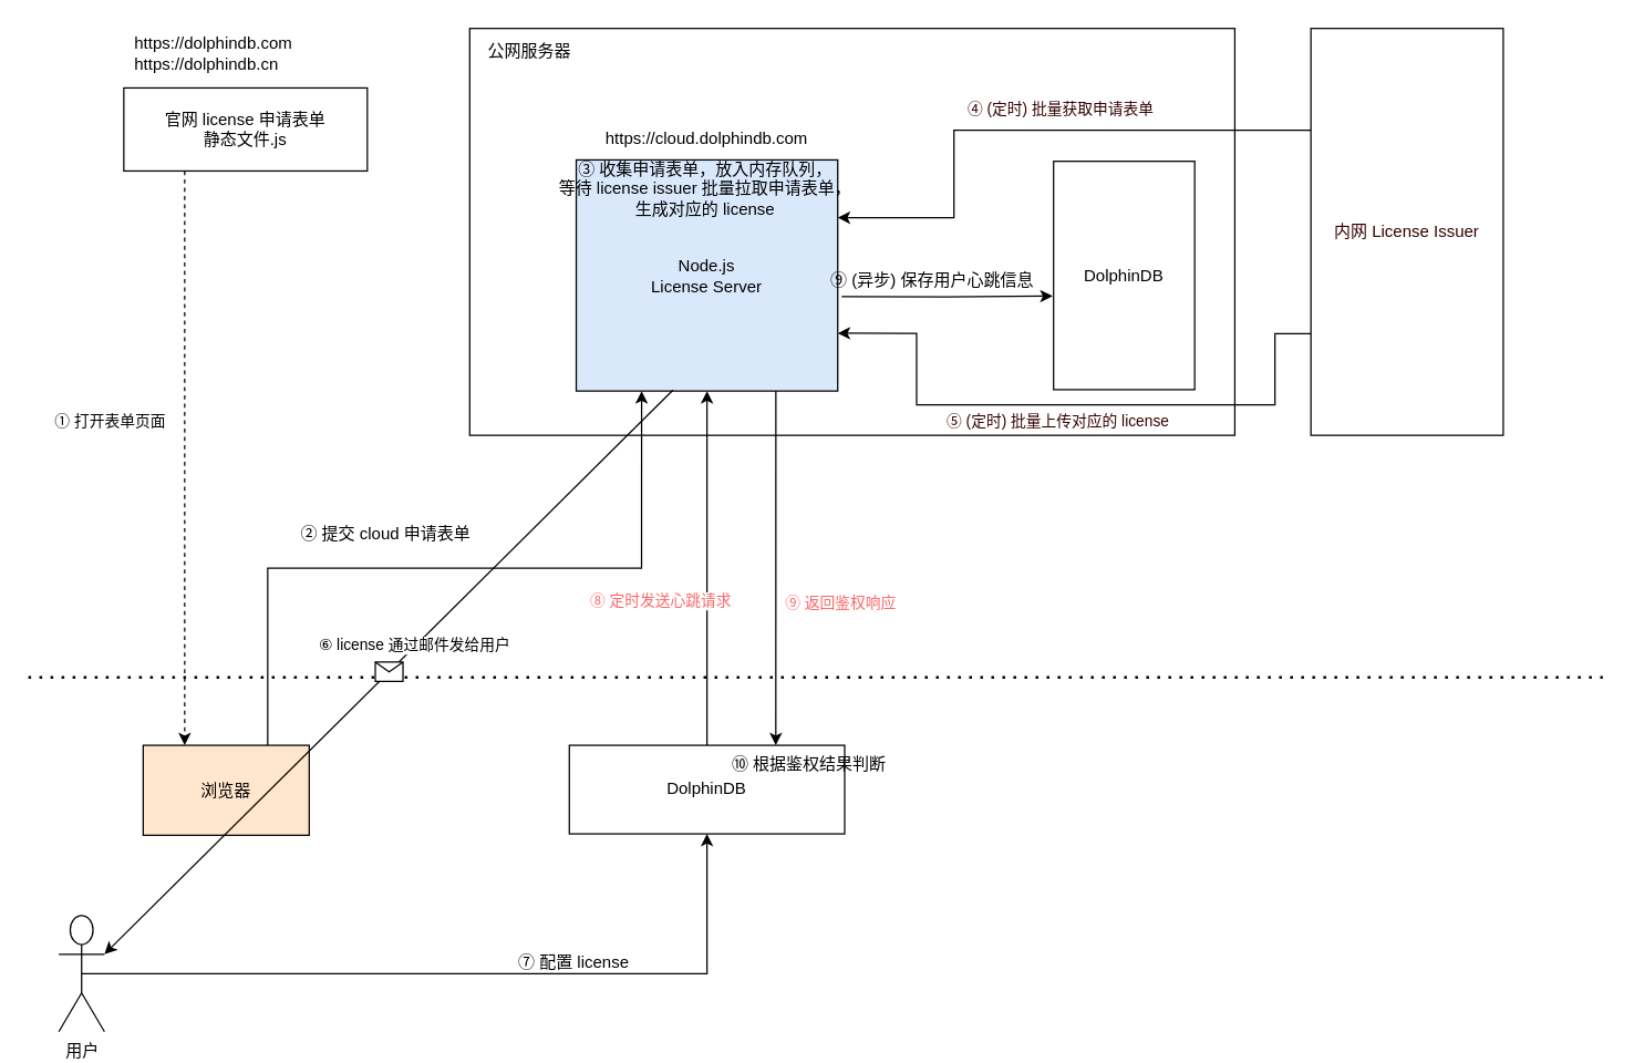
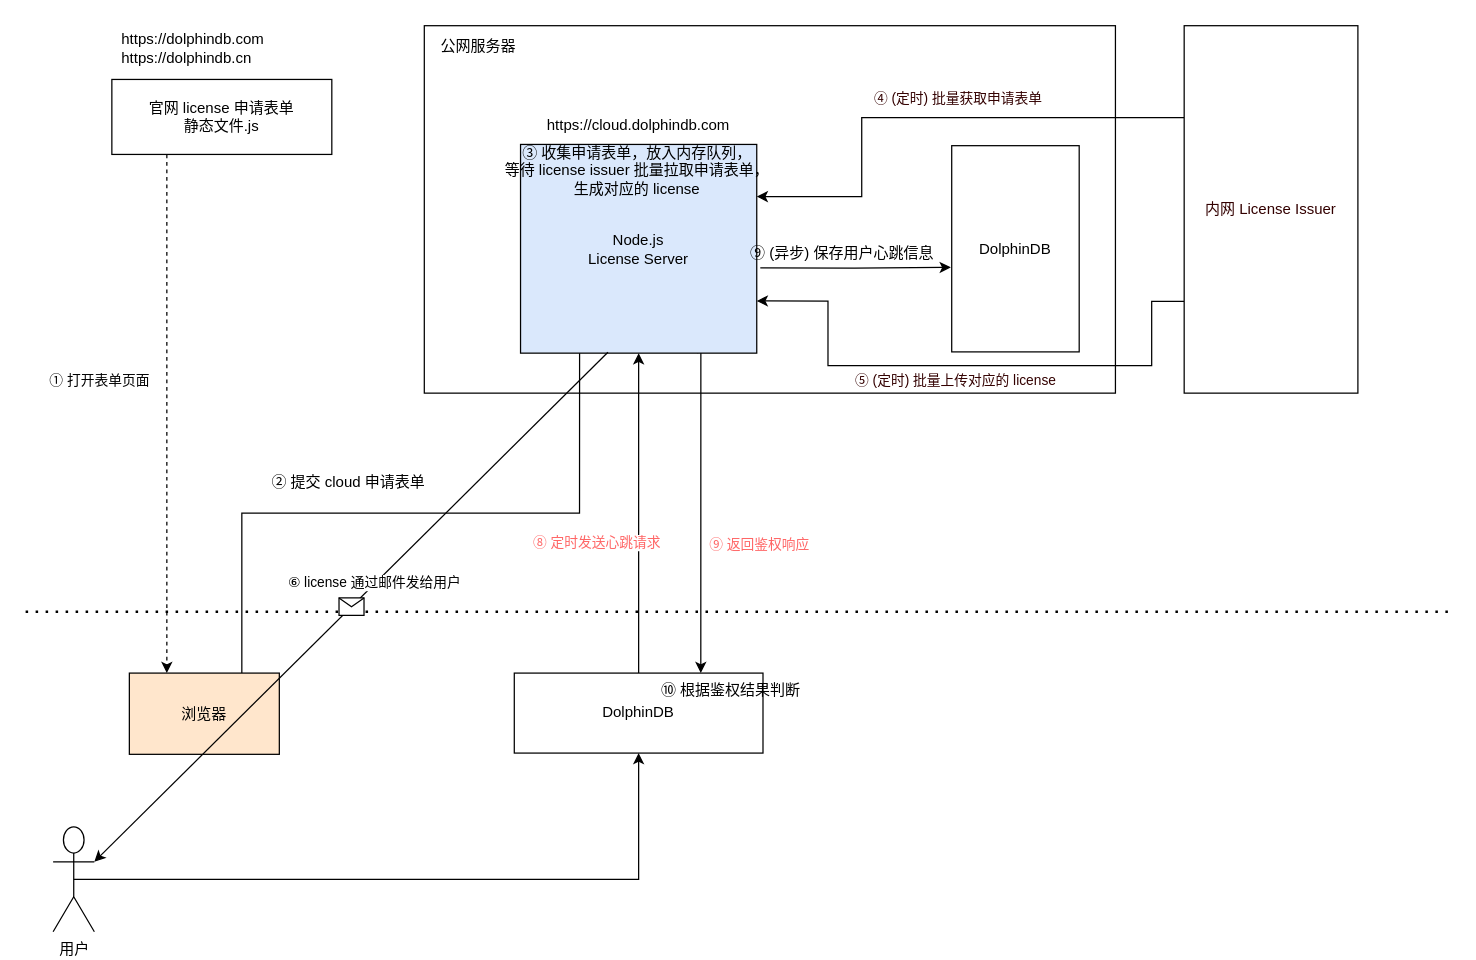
  <mxCell id="0" />
  <mxCell id="1" parent="0" />
  <mxCell id="2" value="" style="rounded=0;whiteSpace=wrap;html=1;" parent="1" vertex="1"><mxGeometry x="339" y="20" width="553" height="294" as="geometry" /></mxCell>
  <mxCell id="3" style="edgeStyle=orthogonalEdgeStyle;rounded=0;orthogonalLoop=1;jettySize=auto;html=1;exitX=0.75;exitY=1;exitDx=0;exitDy=0;entryX=0.75;entryY=0;entryDx=0;entryDy=0;" parent="1" source="8" target="9" edge="1"><mxGeometry relative="1" as="geometry"><Array as="points"><mxPoint x="558" y="201" /><mxPoint x="560" y="201" /></Array></mxGeometry></mxCell>
  <mxCell id="4" value="⑨ 返回鉴权响应" style="edgeLabel;html=1;align=center;verticalAlign=middle;resizable=0;points=[];fontColor=#FF6666;" parent="3" vertex="1" connectable="0"><mxGeometry x="-0.122" y="-1" relative="1" as="geometry"><mxPoint x="47" y="132" as="offset" /></mxGeometry></mxCell>
  <mxCell id="5" style="edgeStyle=orthogonalEdgeStyle;rounded=0;orthogonalLoop=1;jettySize=auto;html=1;exitX=1.015;exitY=0.592;exitDx=0;exitDy=0;entryX=-0.007;entryY=0.59;entryDx=0;entryDy=0;exitPerimeter=0;entryPerimeter=0;" parent="1" source="8" target="11" edge="1"><mxGeometry relative="1" as="geometry" /></mxCell>
  <mxCell id="6" style="edgeStyle=orthogonalEdgeStyle;rounded=0;orthogonalLoop=1;jettySize=auto;html=1;exitX=0;exitY=0.25;exitDx=0;exitDy=0;entryX=1;entryY=0.25;entryDx=0;entryDy=0;fontColor=#330000;" edge="1" parent="1" source="34" target="8"><mxGeometry relative="1" as="geometry"><Array as="points"><mxPoint x="689" y="93" /><mxPoint x="689" y="157" /></Array></mxGeometry></mxCell>
  <mxCell id="7" value="④ (定时) 批量获取申请表单" style="edgeLabel;html=1;align=center;verticalAlign=middle;resizable=0;points=[];fontColor=#330000;" vertex="1" connectable="0" parent="6"><mxGeometry x="-0.074" relative="1" as="geometry"><mxPoint x="6" y="-16" as="offset" /></mxGeometry></mxCell>
  <mxCell id="8" value="Node.js&lt;br&gt;License Server" style="rounded=0;whiteSpace=wrap;html=1;fillColor=#dae8fc;" parent="1" vertex="1"><mxGeometry x="416" y="115" width="189" height="167" as="geometry" /></mxCell>
  <mxCell id="9" value="DolphinDB" style="rounded=0;whiteSpace=wrap;html=1;" parent="1" vertex="1"><mxGeometry x="411" y="538" width="199" height="64" as="geometry" /></mxCell>
  <mxCell id="10" value="https://cloud.dolphindb.com" style="text;html=1;strokeColor=none;fillColor=none;align=center;verticalAlign=middle;whiteSpace=wrap;rounded=0;" parent="1" vertex="1"><mxGeometry x="408" y="85" width="205" height="30" as="geometry" /></mxCell>
  <mxCell id="11" value="DolphinDB" style="rounded=0;whiteSpace=wrap;html=1;" parent="1" vertex="1"><mxGeometry x="761" y="116" width="102" height="165" as="geometry" /></mxCell>
  <mxCell id="12" value="公网服务器" style="text;html=1;strokeColor=none;fillColor=none;align=center;verticalAlign=middle;whiteSpace=wrap;rounded=0;" parent="1" vertex="1"><mxGeometry x="334" y="22" width="97" height="30" as="geometry" /></mxCell>
  <mxCell id="13" value="" style="endArrow=classic;html=1;rounded=0;exitX=0.5;exitY=0;exitDx=0;exitDy=0;entryX=0.5;entryY=1;entryDx=0;entryDy=0;" parent="1" edge="1" target="8" source="9"><mxGeometry width="50" height="50" relative="1" as="geometry"><mxPoint x="510.5" y="538" as="sourcePoint" /><mxPoint x="510.5" y="201" as="targetPoint" /></mxGeometry></mxCell>
  <mxCell id="14" value="⑧ 定时发送心跳请求" style="edgeLabel;html=1;align=center;verticalAlign=middle;resizable=0;points=[];fontColor=#FF6666;" parent="13" vertex="1" connectable="0"><mxGeometry x="0.176" y="3" relative="1" as="geometry"><mxPoint x="-31" y="46" as="offset" /></mxGeometry></mxCell>
  <mxCell id="15" style="edgeStyle=orthogonalEdgeStyle;rounded=0;orthogonalLoop=1;jettySize=auto;html=1;exitX=0.25;exitY=1;exitDx=0;exitDy=0;entryX=0.25;entryY=0;entryDx=0;entryDy=0;dashed=1;" edge="1" parent="1" source="17" target="19"><mxGeometry relative="1" as="geometry" /></mxCell>
  <mxCell id="16" value="① 打开表单页面" style="edgeLabel;html=1;align=center;verticalAlign=middle;resizable=0;points=[];" vertex="1" connectable="0" parent="15"><mxGeometry x="-0.137" relative="1" as="geometry"><mxPoint x="-55" y="1" as="offset" /></mxGeometry></mxCell>
  <mxCell id="17" value="官网 license 申请表单&lt;br&gt;静态文件.js" style="rounded=0;whiteSpace=wrap;html=1;" parent="1" vertex="1"><mxGeometry x="89" y="63" width="176" height="60" as="geometry" /></mxCell>
- <mxCell id="18" style="edgeStyle=orthogonalEdgeStyle;rounded=0;orthogonalLoop=1;jettySize=auto;html=1;exitX=0.75;exitY=0;exitDx=0;exitDy=0;entryX=0.25;entryY=1;entryDx=0;entryDy=0;" edge="1" parent="1" source="19" target="8"><mxGeometry relative="1" as="geometry" /></mxCell>
+ <mxCell id="18" style="edgeStyle=orthogonalEdgeStyle;rounded=0;orthogonalLoop=1;jettySize=auto;html=1;exitX=0.75;exitY=0;exitDx=0;exitDy=0;entryX=0.25;entryY=1;entryDx=0;entryDy=0;endArrow=none;" edge="1" parent="1" source="19" target="8"><mxGeometry relative="1" as="geometry" /></mxCell>
  <mxCell id="19" value="浏览器" style="rounded=0;whiteSpace=wrap;html=1;fillColor=#ffe6cc;" parent="1" vertex="1"><mxGeometry x="103" y="538" width="120" height="65" as="geometry" /></mxCell>
  <mxCell id="20" style="edgeStyle=orthogonalEdgeStyle;rounded=0;orthogonalLoop=1;jettySize=auto;html=1;exitX=0.5;exitY=0.5;exitDx=0;exitDy=0;exitPerimeter=0;entryX=0.5;entryY=1;entryDx=0;entryDy=0;" edge="1" parent="1" source="21" target="9"><mxGeometry relative="1" as="geometry" /></mxCell>
  <mxCell id="21" value="用户" style="shape=umlActor;verticalLabelPosition=bottom;verticalAlign=top;html=1;outlineConnect=0;" parent="1" vertex="1"><mxGeometry x="42" y="661" width="33" height="84" as="geometry" /></mxCell>
  <mxCell id="22" value="" style="endArrow=none;dashed=1;html=1;dashPattern=1 3;strokeWidth=2;rounded=0;" parent="1" edge="1"><mxGeometry width="50" height="50" relative="1" as="geometry"><mxPoint x="20" y="489" as="sourcePoint" /><mxPoint x="1158.5" y="489" as="targetPoint" /></mxGeometry></mxCell>
  <mxCell id="23" value="⑨ (异步) 保存用户心跳信息" style="text;html=1;align=center;verticalAlign=middle;resizable=0;points=[];autosize=1;strokeColor=none;fillColor=none;" parent="1" vertex="1"><mxGeometry x="590" y="193" width="166" height="18" as="geometry" /></mxCell>
  <mxCell id="24" value="https://dolphindb.com&lt;br&gt;https://dolphindb.cn" style="text;html=1;align=left;verticalAlign=middle;resizable=0;points=[];autosize=1;strokeColor=none;fillColor=none;" vertex="1" parent="1"><mxGeometry x="95" y="22" width="136" height="32" as="geometry" /></mxCell>
  <mxCell id="25" value="② 提交 cloud 申请表单" style="text;html=1;align=center;verticalAlign=middle;resizable=0;points=[];autosize=1;" vertex="1" parent="1"><mxGeometry x="201" y="377" width="154" height="18" as="geometry" /></mxCell>
  <mxCell id="26" value="③ 收集申请表单，放入内存队列，&lt;br&gt;等待 license issuer 批量拉取申请表单，&lt;br&gt;生成对应的 license" style="text;html=1;align=center;verticalAlign=middle;resizable=0;points=[];autosize=1;strokeColor=none;fillColor=none;" vertex="1" parent="1"><mxGeometry x="390" y="113" width="238" height="46" as="geometry" /></mxCell>
  <mxCell id="27" value="" style="endArrow=classic;html=1;rounded=0;exitX=0.37;exitY=0.996;exitDx=0;exitDy=0;exitPerimeter=0;entryX=1;entryY=0.333;entryDx=0;entryDy=0;entryPerimeter=0;" edge="1" parent="1" source="8" target="21"><mxGeometry relative="1" as="geometry"><mxPoint x="529" y="422" as="sourcePoint" /><mxPoint x="629" y="422" as="targetPoint" /></mxGeometry></mxCell>
  <mxCell id="28" value="" style="shape=message;html=1;outlineConnect=0;" vertex="1" parent="27"><mxGeometry width="20" height="14" relative="1" as="geometry"><mxPoint x="-10" y="-7" as="offset" /></mxGeometry></mxCell>
  <mxCell id="29" value="⑥ license 通过邮件发给用户" style="edgeLabel;html=1;align=center;verticalAlign=middle;resizable=0;points=[];" vertex="1" connectable="0" parent="27"><mxGeometry x="-0.091" y="-1" relative="1" as="geometry"><mxPoint as="offset" /></mxGeometry></mxCell>
- <mxCell id="30" value="⑦ 配置 license" style="text;html=1;align=center;verticalAlign=middle;resizable=0;points=[];autosize=1;strokeColor=none;fillColor=none;" vertex="1" parent="1"><mxGeometry x="364" y="686" width="100" height="18" as="geometry" /></mxCell>
  <mxCell id="31" value="⑩ 根据鉴权结果判断" style="text;html=1;align=center;verticalAlign=middle;resizable=0;points=[];autosize=1;strokeColor=none;fillColor=none;" vertex="1" parent="1"><mxGeometry x="522" y="543" width="124" height="18" as="geometry" /></mxCell>
  <mxCell id="32" style="edgeStyle=orthogonalEdgeStyle;rounded=0;orthogonalLoop=1;jettySize=auto;html=1;exitX=0;exitY=0.75;exitDx=0;exitDy=0;entryX=1;entryY=0.75;entryDx=0;entryDy=0;fontColor=#330000;" edge="1" parent="1" source="34" target="8"><mxGeometry relative="1" as="geometry"><Array as="points"><mxPoint x="921" y="241" /><mxPoint x="921" y="292" /><mxPoint x="662" y="292" /><mxPoint x="662" y="240" /></Array></mxGeometry></mxCell>
  <mxCell id="33" value="⑤ (定时) 批量上传对应的 license" style="edgeLabel;html=1;align=center;verticalAlign=middle;resizable=0;points=[];fontColor=#330000;" vertex="1" connectable="0" parent="32"><mxGeometry x="0.172" y="3" relative="1" as="geometry"><mxPoint x="26" y="8" as="offset" /></mxGeometry></mxCell>
  <mxCell id="34" value="&lt;span style=&quot;color: rgb(51 , 0 , 0)&quot;&gt;内网 License Issuer&lt;/span&gt;" style="whiteSpace=wrap;html=1;fontColor=#FF6666;" vertex="1" parent="1"><mxGeometry x="947" y="20" width="139" height="294" as="geometry" /></mxCell>
